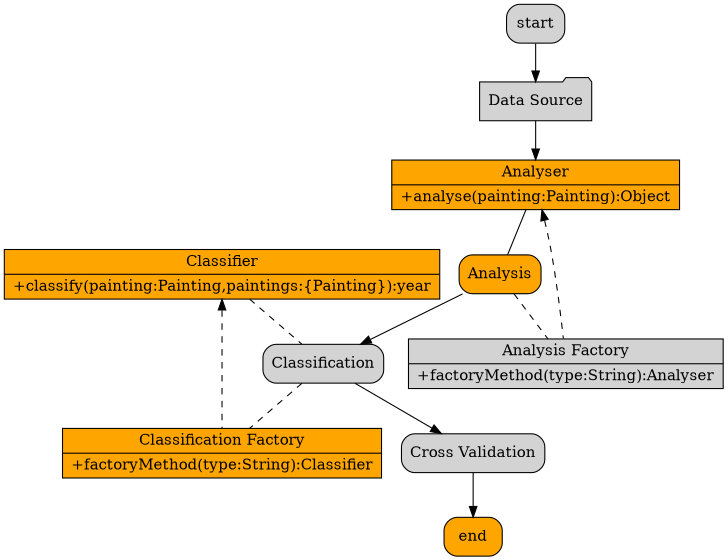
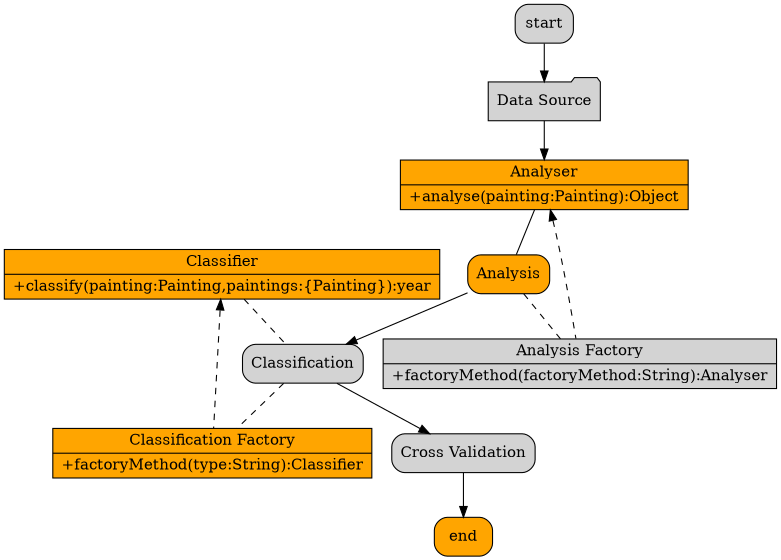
  digraph {
    fontname="DejaVu Serif"
    rankdir=TB
    node [fillcolor=lightgrey fontname="DejaVu Serif" shape=rect style="rounded,filled"]
    edge [fontname="DejaVu Serif" arrowhead=none]
    n1 [label="Data Source" shape=folder]
    n2 [fillcolor=orange label=Analysis]
    n3 [label=Classification]
    n4 [label="Cross Validation"]
    end [fillcolor=orange]
    start
-   n7 [label="{Analysis Factory|+factoryMethod(type:String):Analyser}" shape=record style=filled]
+   n7 [label="{Analysis Factory|+factoryMethod(factoryMethod:String):Analyser}" shape=record style=filled]
    n8 [fillcolor=orange label="{Analyser|+analyse(painting:Painting):Object}" shape=record style=filled]
    n9 [fillcolor=orange label="{Classification Factory|+factoryMethod(type:String):Classifier}" shape=record style=filled]
    n10 [fillcolor=orange label="{Classifier|+classify(painting:Painting,paintings:\{Painting\}):year}" shape=record style=filled]
    subgraph sub_1 {
      n1
      n2
      n3
      n4
      end
      start
    }
    subgraph sub_2 {
      n2
      n7
      n8
    }
    subgraph sub_3 {
      n3
      n9
      n10
    }
    n1 -> n8 [arrowhead=""]
    n2 -> n3 [arrowhead=""]
    n2 -> n7 [style=dashed]
    n3 -> n4 [arrowhead=""]
    n3 -> n9 [style=dashed]
    n4 -> end [arrowhead=""]
    start -> n1 [arrowhead=""]
    n8 -> n2 [style=solid]
    n8 -> n7 [dir=back style=dashed]
    n10 -> n3 [style=dashed]
    n10 -> n9 [dir=back style=dashed]
  }
